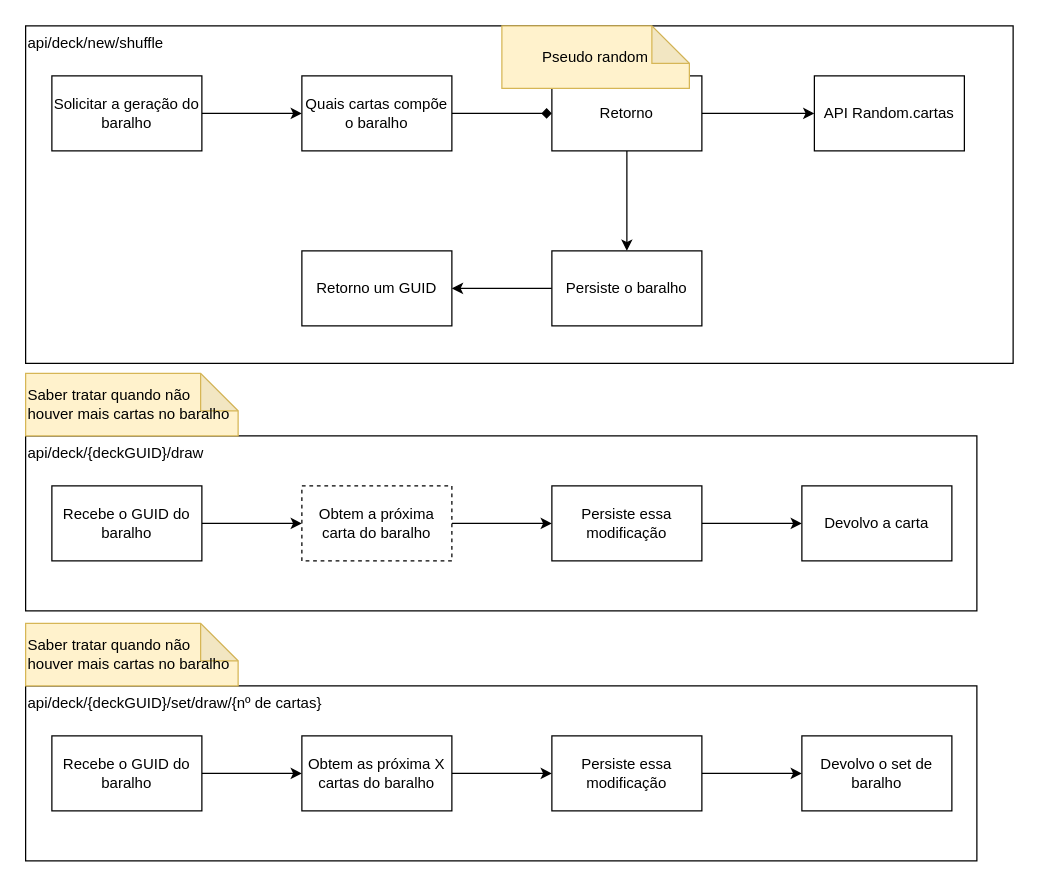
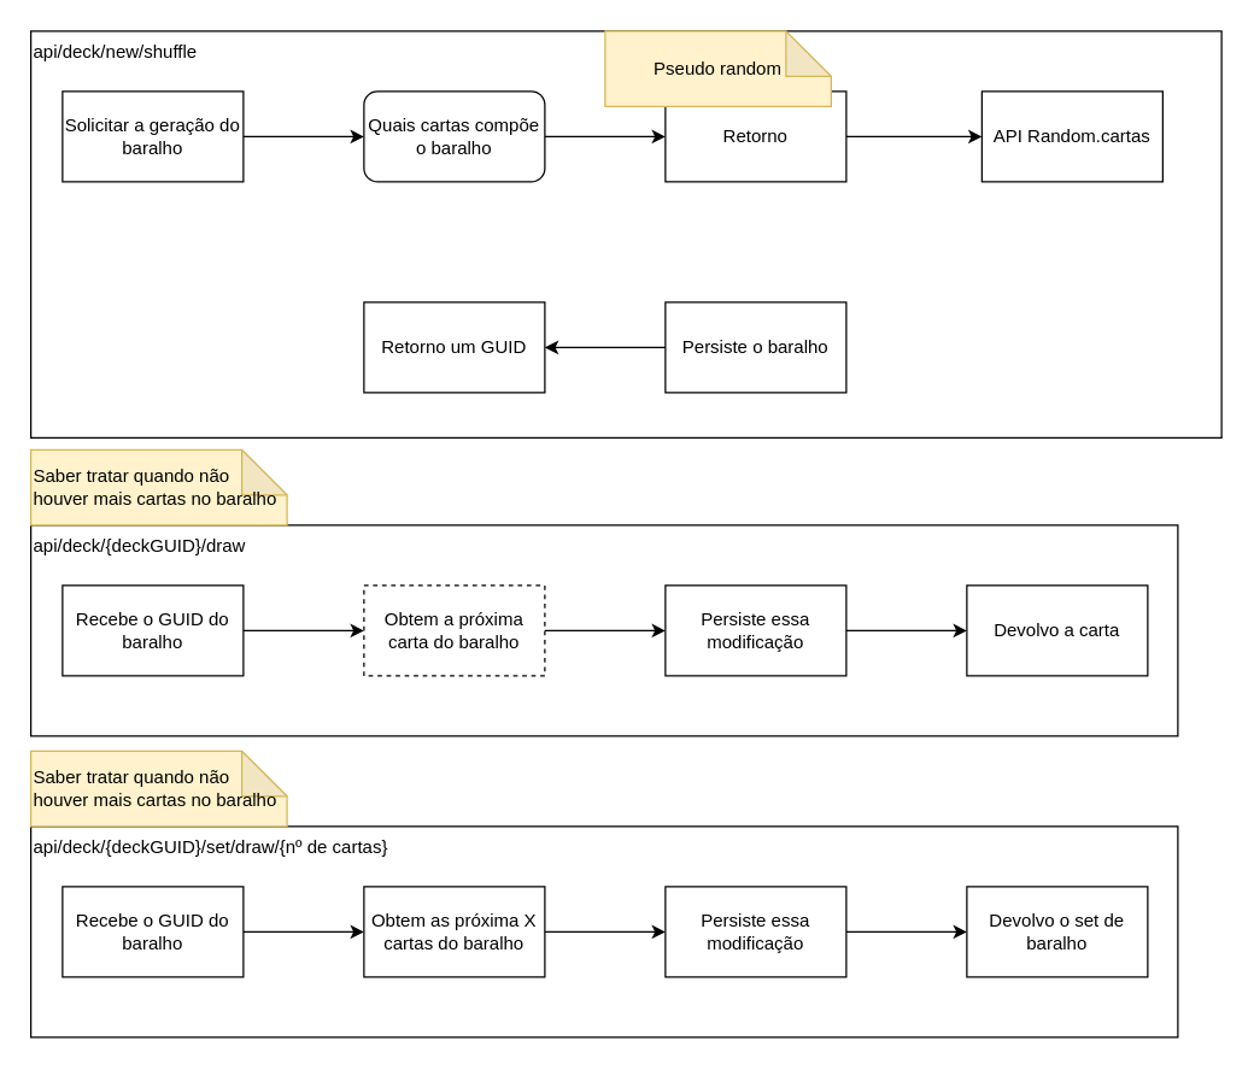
  <mxCell id="0" />
  <mxCell id="1" parent="0" />
  <mxCell id="2" value="api/deck/{deckGUID}/draw" style="rounded=0;whiteSpace=wrap;html=1;align=left;verticalAlign=top;" vertex="1" parent="1"><mxGeometry x="20" y="348" width="761" height="140" as="geometry" /></mxCell>
  <mxCell id="3" value="api/deck/new/shuffle" style="rounded=0;whiteSpace=wrap;html=1;align=left;verticalAlign=top;" vertex="1" parent="1"><mxGeometry x="20" width="790" height="270" as="geometry" y="20" /></mxCell>
  <mxCell id="4" style="edgeStyle=orthogonalEdgeStyle;rounded=0;orthogonalLoop=1;jettySize=auto;html=1;" edge="1" parent="1" source="5" target="7"><mxGeometry relative="1" as="geometry" /></mxCell>
  <mxCell id="5" value="Solicitar a geração do baralho" style="rounded=0;whiteSpace=wrap;html=1;" vertex="1" parent="1"><mxGeometry x="41" y="60" width="120" height="60" as="geometry" /></mxCell>
- <mxCell id="6" style="edgeStyle=orthogonalEdgeStyle;rounded=0;orthogonalLoop=1;jettySize=auto;html=1;entryX=0;entryY=0.5;entryDx=0;entryDy=0;endArrow=diamond;" edge="1" parent="1" source="7" target="10"><mxGeometry relative="1" as="geometry" /></mxCell>
- <mxCell id="7" value="Quais cartas compõe o baralho" style="rounded=0;whiteSpace=wrap;html=1;" vertex="1" parent="1"><mxGeometry x="241" y="60" width="120" height="60" as="geometry" /></mxCell>
+ <mxCell id="6" style="edgeStyle=orthogonalEdgeStyle;rounded=0;orthogonalLoop=1;jettySize=auto;html=1;entryX=0;entryY=0.5;entryDx=0;entryDy=0;" edge="1" parent="1" source="7" target="10"><mxGeometry relative="1" as="geometry" /></mxCell>
+ <mxCell id="7" value="Quais cartas compõe o baralho" style="whiteSpace=wrap;html=1;rounded=1;" vertex="1" parent="1"><mxGeometry x="241" y="60" width="120" height="60" as="geometry" /></mxCell>
  <mxCell id="8" style="edgeStyle=orthogonalEdgeStyle;rounded=0;orthogonalLoop=1;jettySize=auto;html=1;" edge="1" parent="1" source="10" target="12"><mxGeometry relative="1" as="geometry" /></mxCell>
- <mxCell id="9" style="edgeStyle=orthogonalEdgeStyle;rounded=0;orthogonalLoop=1;jettySize=auto;html=1;" edge="1" parent="1" source="10" target="14"><mxGeometry relative="1" as="geometry" /></mxCell>
  <mxCell id="10" value="Retorno" style="rounded=0;whiteSpace=wrap;html=1;" vertex="1" parent="1"><mxGeometry x="441" y="60" width="120" height="60" as="geometry" /></mxCell>
  <mxCell id="11" value="Pseudo random" style="shape=note;whiteSpace=wrap;html=1;backgroundOutline=1;darkOpacity=0.05;fillColor=#fff2cc;strokeColor=#d6b656;" vertex="1" parent="1"><mxGeometry x="401" width="150" height="50" as="geometry" y="20" /></mxCell>
  <mxCell id="12" value="API Random.cartas" style="rounded=0;whiteSpace=wrap;html=1;" vertex="1" parent="1"><mxGeometry x="651" y="60" width="120" height="60" as="geometry" /></mxCell>
  <mxCell id="13" style="edgeStyle=orthogonalEdgeStyle;rounded=0;orthogonalLoop=1;jettySize=auto;html=1;entryX=1;entryY=0.5;entryDx=0;entryDy=0;" edge="1" parent="1" source="14" target="15"><mxGeometry relative="1" as="geometry" /></mxCell>
  <mxCell id="14" value="Persiste o baralho" style="rounded=0;whiteSpace=wrap;html=1;" vertex="1" parent="1"><mxGeometry x="441" y="200" width="120" height="60" as="geometry" /></mxCell>
  <mxCell id="15" value="Retorno um GUID" style="rounded=0;whiteSpace=wrap;html=1;" vertex="1" parent="1"><mxGeometry x="241" y="200" width="120" height="60" as="geometry" /></mxCell>
  <mxCell id="16" style="edgeStyle=orthogonalEdgeStyle;rounded=0;orthogonalLoop=1;jettySize=auto;html=1;" edge="1" parent="1" source="17" target="19"><mxGeometry relative="1" as="geometry" /></mxCell>
  <mxCell id="17" value="Recebe o GUID do baralho" style="rounded=0;whiteSpace=wrap;html=1;align=center;verticalAlign=middle;" vertex="1" parent="1"><mxGeometry x="41" y="388" width="120" height="60" as="geometry" /></mxCell>
  <mxCell id="18" style="edgeStyle=orthogonalEdgeStyle;rounded=0;orthogonalLoop=1;jettySize=auto;html=1;entryX=0;entryY=0.5;entryDx=0;entryDy=0;" edge="1" parent="1" source="19" target="21"><mxGeometry relative="1" as="geometry" /></mxCell>
  <mxCell id="19" value="Obtem a próxima carta do baralho" style="rounded=0;whiteSpace=wrap;html=1;align=center;verticalAlign=middle;dashed=1;" vertex="1" parent="1"><mxGeometry x="241" y="388" width="120" height="60" as="geometry" /></mxCell>
  <mxCell id="20" style="edgeStyle=orthogonalEdgeStyle;rounded=0;orthogonalLoop=1;jettySize=auto;html=1;" edge="1" parent="1" source="21" target="22"><mxGeometry relative="1" as="geometry" /></mxCell>
  <mxCell id="21" value="Persiste essa modificação" style="rounded=0;whiteSpace=wrap;html=1;align=center;verticalAlign=middle;" vertex="1" parent="1"><mxGeometry x="441" y="388" width="120" height="60" as="geometry" /></mxCell>
  <mxCell id="22" value="Devolvo a carta" style="rounded=0;whiteSpace=wrap;html=1;align=center;verticalAlign=middle;" vertex="1" parent="1"><mxGeometry x="641" y="388" width="120" height="60" as="geometry" /></mxCell>
  <mxCell id="23" value="api/deck/{deckGUID}/set/draw/{nº de cartas}" style="rounded=0;whiteSpace=wrap;html=1;align=left;verticalAlign=top;" vertex="1" parent="1"><mxGeometry x="20" y="548" width="761" height="140" as="geometry" /></mxCell>
  <mxCell id="24" style="edgeStyle=orthogonalEdgeStyle;rounded=0;orthogonalLoop=1;jettySize=auto;html=1;" edge="1" source="25" target="27" parent="1"><mxGeometry relative="1" as="geometry" /></mxCell>
  <mxCell id="25" value="Recebe o GUID do baralho" style="rounded=0;whiteSpace=wrap;html=1;align=center;verticalAlign=middle;" vertex="1" parent="1"><mxGeometry x="41" y="588" width="120" height="60" as="geometry" /></mxCell>
  <mxCell id="26" style="edgeStyle=orthogonalEdgeStyle;rounded=0;orthogonalLoop=1;jettySize=auto;html=1;entryX=0;entryY=0.5;entryDx=0;entryDy=0;" edge="1" source="27" target="29" parent="1"><mxGeometry relative="1" as="geometry" /></mxCell>
  <mxCell id="27" value="Obtem as próxima X cartas do baralho" style="rounded=0;whiteSpace=wrap;html=1;align=center;verticalAlign=middle;" vertex="1" parent="1"><mxGeometry x="241" y="588" width="120" height="60" as="geometry" /></mxCell>
  <mxCell id="28" style="edgeStyle=orthogonalEdgeStyle;rounded=0;orthogonalLoop=1;jettySize=auto;html=1;" edge="1" source="29" target="30" parent="1"><mxGeometry relative="1" as="geometry" /></mxCell>
  <mxCell id="29" value="Persiste essa modificação" style="rounded=0;whiteSpace=wrap;html=1;align=center;verticalAlign=middle;" vertex="1" parent="1"><mxGeometry x="441" y="588" width="120" height="60" as="geometry" /></mxCell>
  <mxCell id="30" value="Devolvo o set de baralho" style="rounded=0;whiteSpace=wrap;html=1;align=center;verticalAlign=middle;" vertex="1" parent="1"><mxGeometry x="641" y="588" width="120" height="60" as="geometry" /></mxCell>
  <mxCell id="31" value="Saber tratar quando não houver mais cartas no baralho" style="shape=note;whiteSpace=wrap;html=1;backgroundOutline=1;darkOpacity=0.05;align=left;verticalAlign=middle;fillColor=#fff2cc;strokeColor=#d6b656;" vertex="1" parent="1"><mxGeometry x="20" y="498" width="170" height="50" as="geometry" /></mxCell>
  <mxCell id="32" value="Saber tratar quando não houver mais cartas no baralho" style="shape=note;whiteSpace=wrap;html=1;backgroundOutline=1;darkOpacity=0.05;align=left;verticalAlign=middle;fillColor=#fff2cc;strokeColor=#d6b656;" vertex="1" parent="1"><mxGeometry x="20" y="298" width="170" height="50" as="geometry" /></mxCell>
